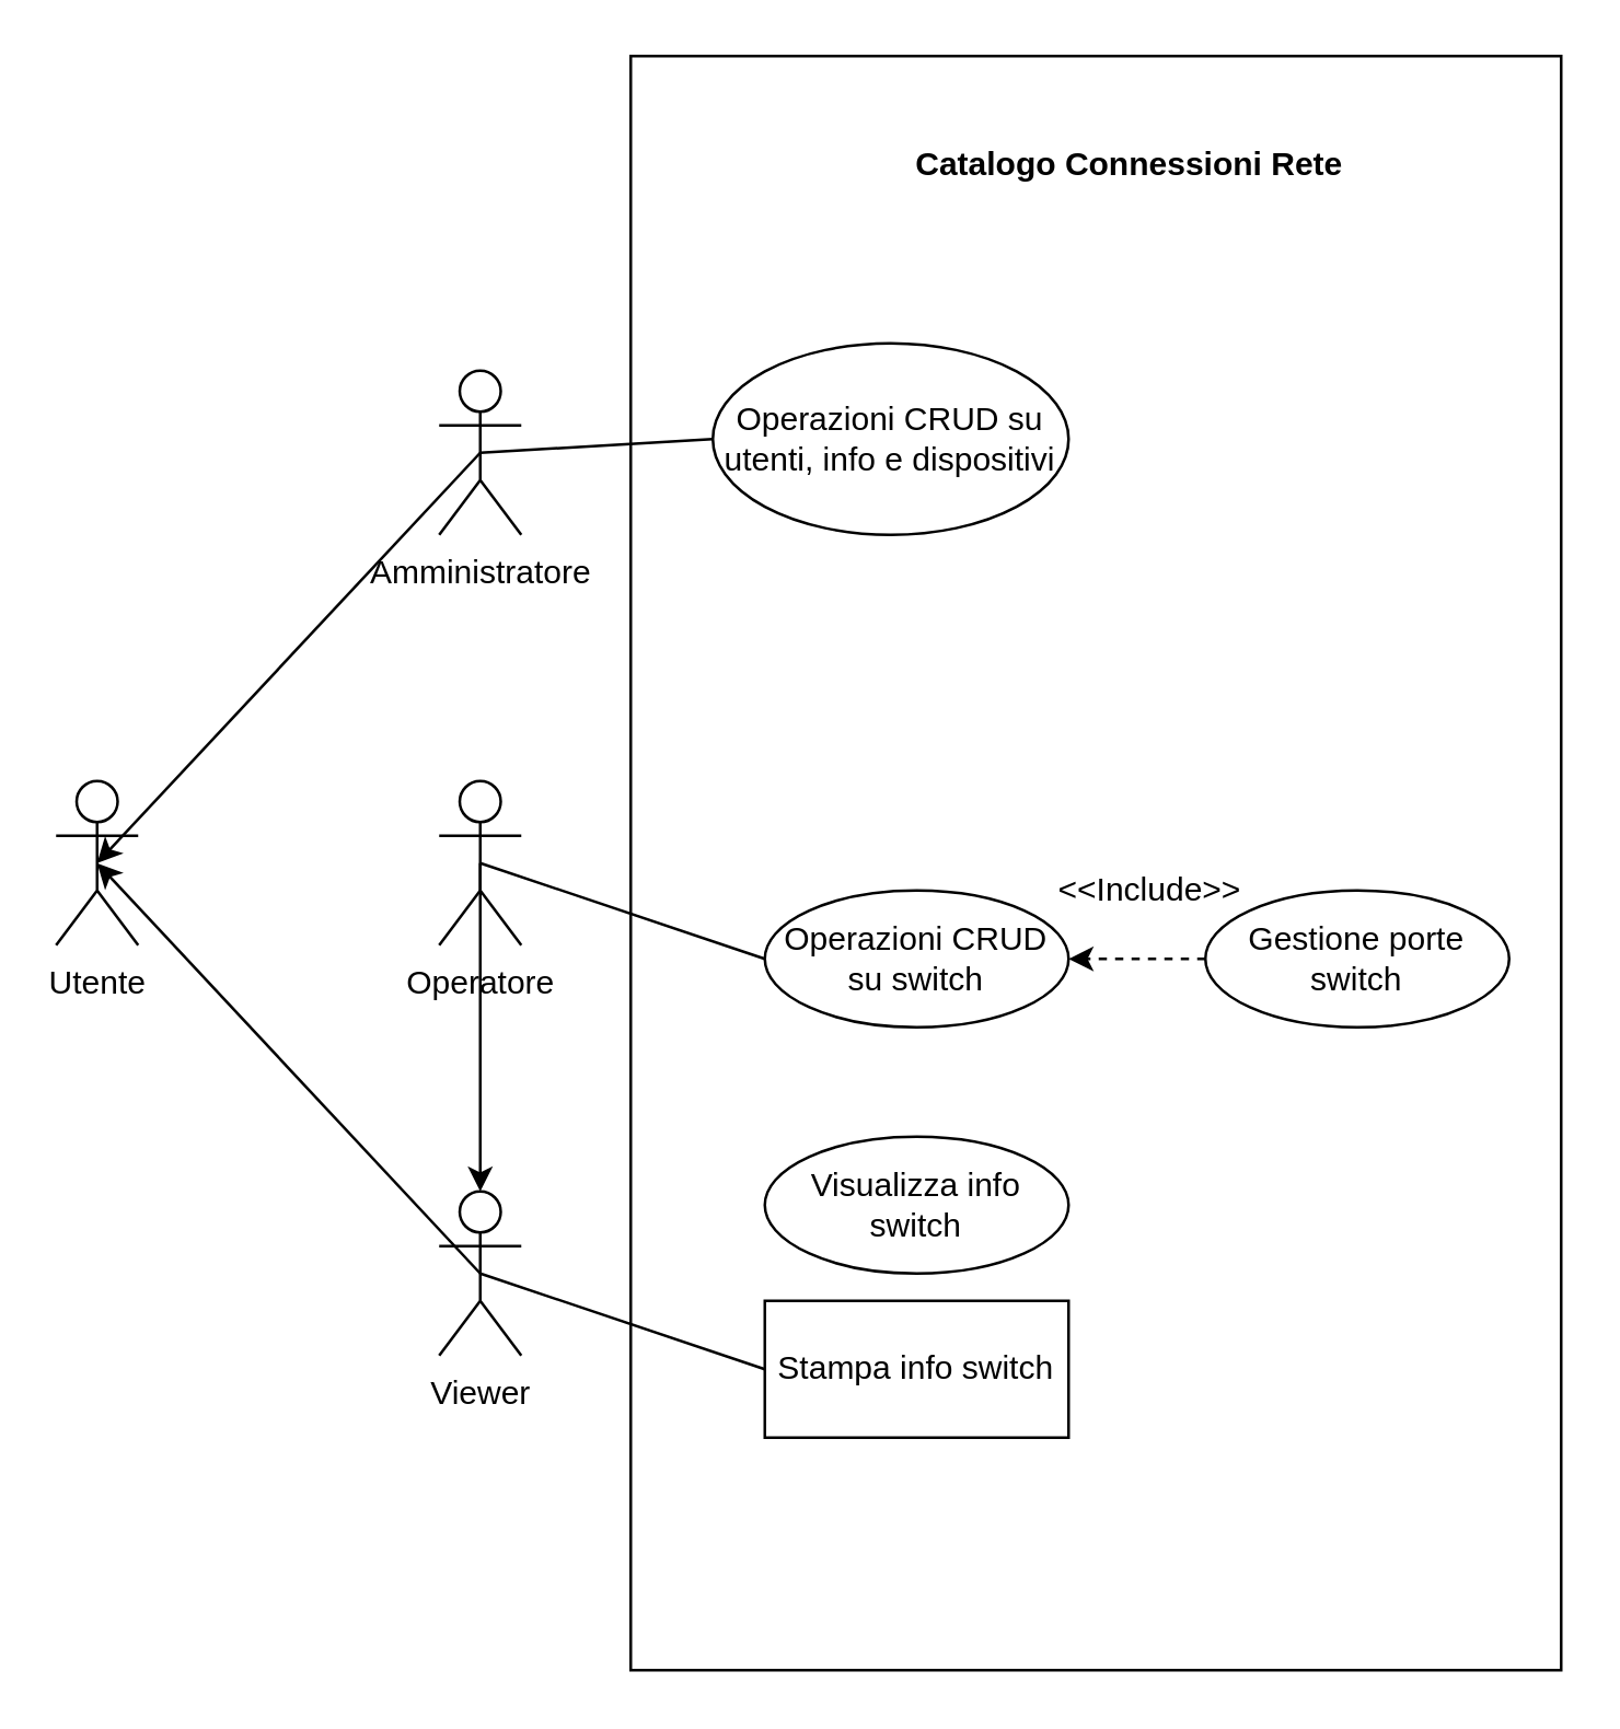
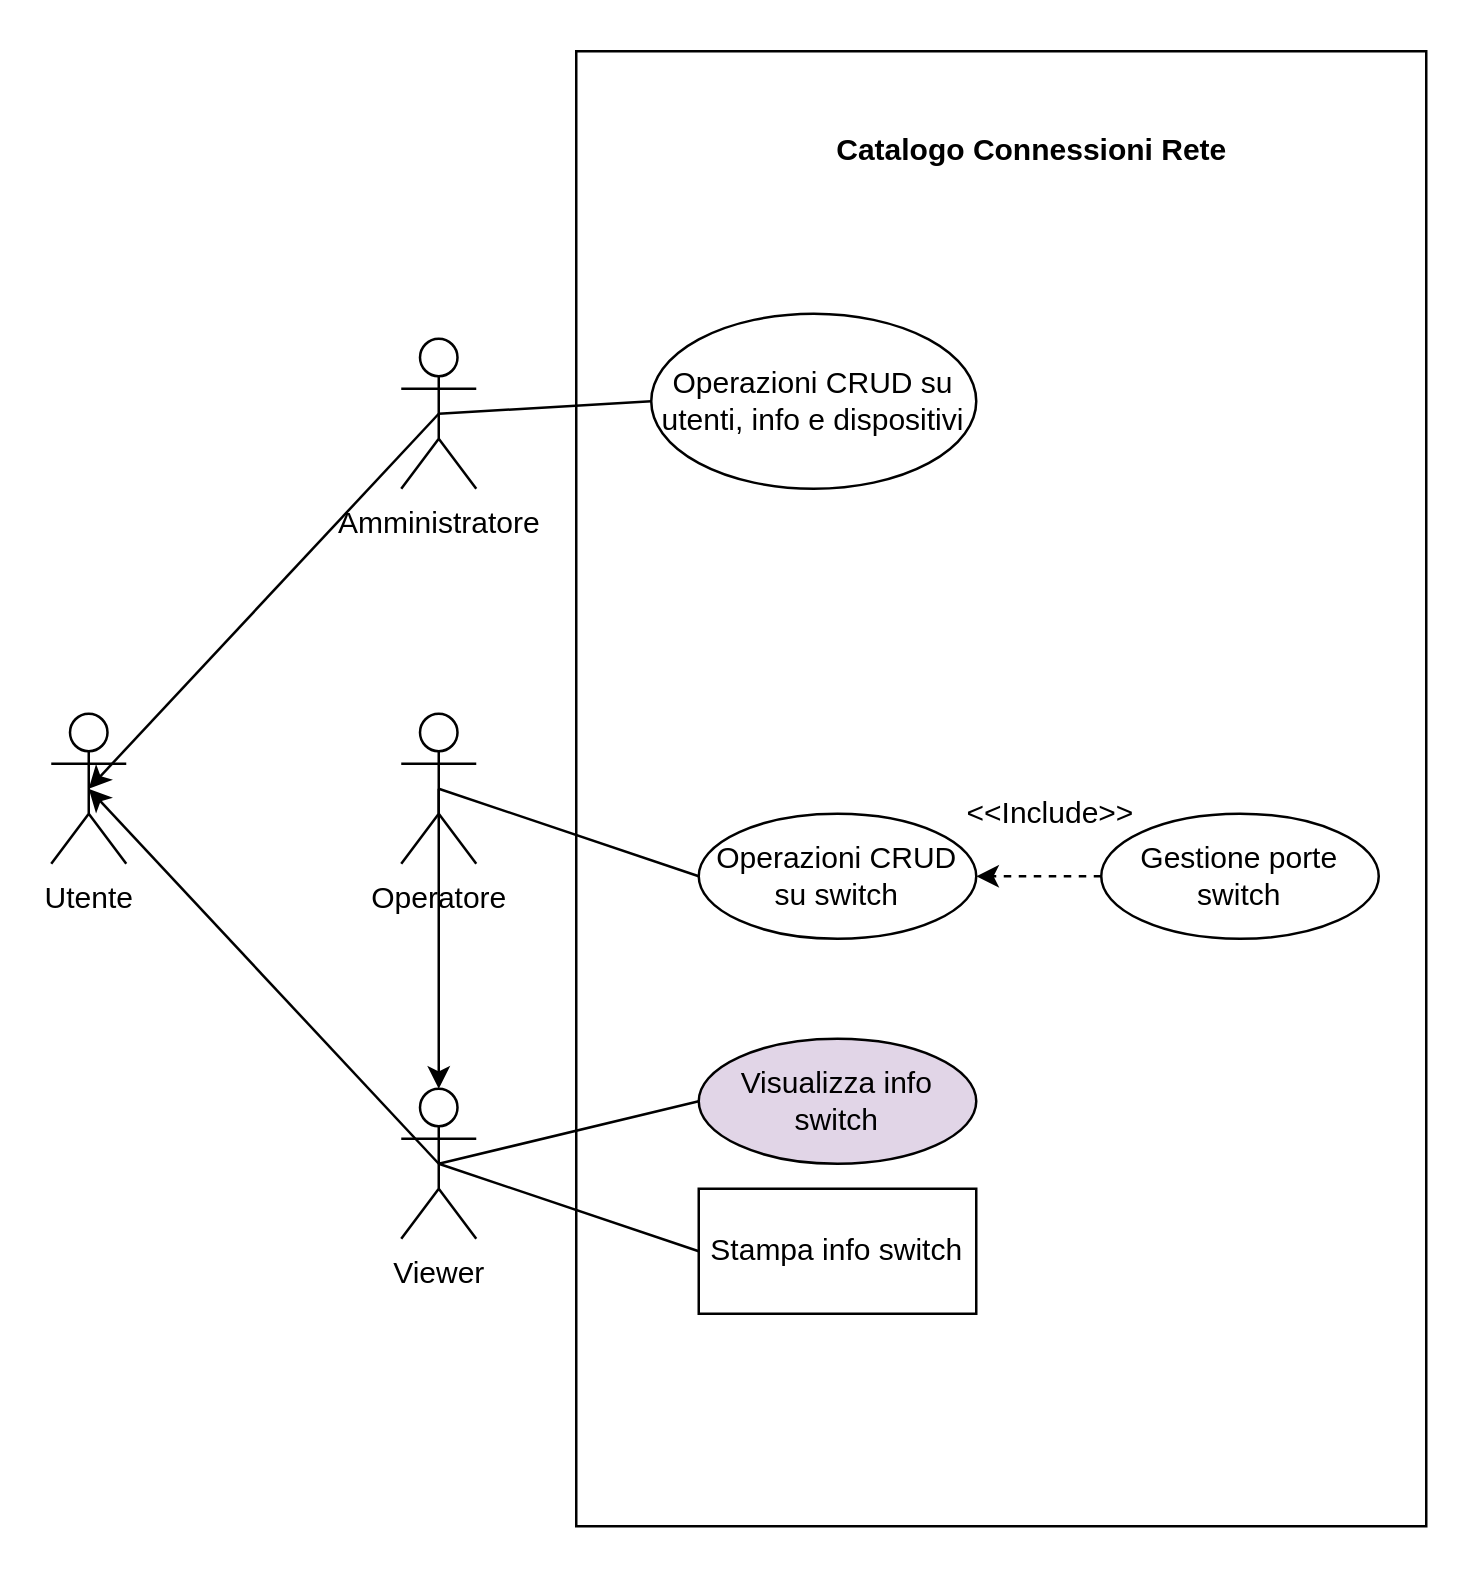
  <mxCell id="0" />
  <mxCell id="1" parent="0" />
  <mxCell id="2" value="" style="rounded=0;whiteSpace=wrap;html=1;" vertex="1" parent="1"><mxGeometry x="230" y="20" width="340" height="590" as="geometry" /></mxCell>
  <mxCell id="3" value="Amministratore" style="shape=umlActor;verticalLabelPosition=bottom;verticalAlign=top;html=1;outlineConnect=0;" vertex="1" parent="1"><mxGeometry x="160" y="135" width="30" height="60" as="geometry" /></mxCell>
  <mxCell id="4" value="Operatore&lt;br&gt;" style="shape=umlActor;verticalLabelPosition=bottom;verticalAlign=top;html=1;outlineConnect=0;" vertex="1" parent="1"><mxGeometry x="160" y="285" width="30" height="60" as="geometry" /></mxCell>
  <mxCell id="5" value="Viewer" style="shape=umlActor;verticalLabelPosition=bottom;verticalAlign=top;html=1;outlineConnect=0;" vertex="1" parent="1"><mxGeometry x="160" y="435" width="30" height="60" as="geometry" /></mxCell>
  <mxCell id="6" value="Catalogo Connessioni Rete" style="text;html=1;strokeColor=none;fillColor=none;align=center;verticalAlign=middle;whiteSpace=wrap;rounded=0;fontStyle=1" vertex="1" parent="1"><mxGeometry x="310" y="35" width="205" height="50" as="geometry" /></mxCell>
  <mxCell id="7" value="Stampa info switch" style="whiteSpace=wrap;html=1;rounded=0;" vertex="1" parent="1"><mxGeometry x="279" y="475" width="111" height="50" as="geometry" /></mxCell>
  <mxCell id="8" value="" style="endArrow=none;html=1;entryX=0;entryY=0.5;entryDx=0;entryDy=0;exitX=0.5;exitY=0.5;exitDx=0;exitDy=0;exitPerimeter=0;" edge="1" parent="1" source="5" target="7"><mxGeometry width="50" height="50" relative="1" as="geometry"><mxPoint x="300" y="415" as="sourcePoint" /><mxPoint x="350" y="365" as="targetPoint" /></mxGeometry></mxCell>
- <mxCell id="9" value="Visualizza info switch" style="ellipse;whiteSpace=wrap;html=1;" vertex="1" parent="1"><mxGeometry x="279" y="415" width="111" height="50" as="geometry" /></mxCell>
+ <mxCell id="9" value="Visualizza info switch" style="ellipse;whiteSpace=wrap;html=1;fillColor=#e1d5e7;" vertex="1" parent="1"><mxGeometry x="279" y="415" width="111" height="50" as="geometry" /></mxCell>
+ <mxCell id="10" value="" style="endArrow=none;html=1;entryX=0;entryY=0.5;entryDx=0;entryDy=0;exitX=0.5;exitY=0.5;exitDx=0;exitDy=0;exitPerimeter=0;" edge="1" parent="1" source="5" target="9"><mxGeometry width="50" height="50" relative="1" as="geometry"><mxPoint x="185" y="475" as="sourcePoint" /><mxPoint x="282.5" y="505" as="targetPoint" /></mxGeometry></mxCell>
  <mxCell id="11" value="Operazioni CRUD su switch" style="ellipse;whiteSpace=wrap;html=1;" vertex="1" parent="1"><mxGeometry x="279" y="325" width="111" height="50" as="geometry" /></mxCell>
  <mxCell id="12" value="" style="endArrow=none;html=1;entryX=0;entryY=0.5;entryDx=0;entryDy=0;exitX=0.5;exitY=0.5;exitDx=0;exitDy=0;exitPerimeter=0;" edge="1" parent="1" source="4" target="11"><mxGeometry width="50" height="50" relative="1" as="geometry"><mxPoint x="185" y="475" as="sourcePoint" /><mxPoint x="289" y="450" as="targetPoint" /></mxGeometry></mxCell>
  <mxCell id="13" value="Gestione porte switch" style="ellipse;whiteSpace=wrap;html=1;" vertex="1" parent="1"><mxGeometry x="440" y="325" width="111" height="50" as="geometry" /></mxCell>
  <mxCell id="14" value="" style="html=1;labelBackgroundColor=#ffffff;startArrow=none;startFill=0;startSize=6;endArrow=classic;endFill=1;endSize=6;jettySize=auto;orthogonalLoop=1;strokeWidth=1;dashed=1;fontSize=14;entryX=1;entryY=0.5;entryDx=0;entryDy=0;exitX=0;exitY=0.5;exitDx=0;exitDy=0;" edge="1" parent="1" source="13" target="11"><mxGeometry width="60" height="60" relative="1" as="geometry"><mxPoint x="290" y="385" as="sourcePoint" /><mxPoint x="350" y="325" as="targetPoint" /></mxGeometry></mxCell>
  <mxCell id="15" value="&amp;lt;&amp;lt;Include&amp;gt;&amp;gt;" style="text;html=1;strokeColor=none;fillColor=none;align=center;verticalAlign=middle;whiteSpace=wrap;rounded=0;rotation=0;" vertex="1" parent="1"><mxGeometry x="380" y="315" width="80" height="20" as="geometry" /></mxCell>
  <mxCell id="16" value="Operazioni CRUD su utenti, info e dispositivi" style="ellipse;whiteSpace=wrap;html=1;" vertex="1" parent="1"><mxGeometry x="260" y="125" width="130" height="70" as="geometry" /></mxCell>
  <mxCell id="17" value="" style="endArrow=none;html=1;entryX=0;entryY=0.5;entryDx=0;entryDy=0;exitX=0.5;exitY=0.5;exitDx=0;exitDy=0;exitPerimeter=0;" edge="1" parent="1" source="3" target="16"><mxGeometry width="50" height="50" relative="1" as="geometry"><mxPoint x="185" y="325" as="sourcePoint" /><mxPoint x="289" y="360" as="targetPoint" /></mxGeometry></mxCell>
  <mxCell id="18" value="Utente" style="shape=umlActor;verticalLabelPosition=bottom;verticalAlign=top;html=1;outlineConnect=0;" vertex="1" parent="1"><mxGeometry x="20" y="285" width="30" height="60" as="geometry" /></mxCell>
  <mxCell id="19" value="" style="endArrow=classic;html=1;entryX=0.5;entryY=0.5;entryDx=0;entryDy=0;entryPerimeter=0;exitX=0.5;exitY=0.5;exitDx=0;exitDy=0;exitPerimeter=0;" edge="1" parent="1" source="3" target="18"><mxGeometry width="50" height="50" relative="1" as="geometry"><mxPoint x="100" y="315" as="sourcePoint" /><mxPoint x="150" y="265" as="targetPoint" /></mxGeometry></mxCell>
  <mxCell id="20" value="" style="endArrow=classic;html=1;exitX=0.5;exitY=0.5;exitDx=0;exitDy=0;exitPerimeter=0;" edge="1" parent="1" source="4" target="5"><mxGeometry width="50" height="50" relative="1" as="geometry"><mxPoint x="120" y="345" as="sourcePoint" /><mxPoint x="170" y="295" as="targetPoint" /></mxGeometry></mxCell>
  <mxCell id="21" value="" style="endArrow=classic;html=1;entryX=0.5;entryY=0.5;entryDx=0;entryDy=0;entryPerimeter=0;exitX=0.5;exitY=0.5;exitDx=0;exitDy=0;exitPerimeter=0;" edge="1" parent="1" source="5" target="18"><mxGeometry width="50" height="50" relative="1" as="geometry"><mxPoint x="110" y="425" as="sourcePoint" /><mxPoint x="160" y="375" as="targetPoint" /></mxGeometry></mxCell>
